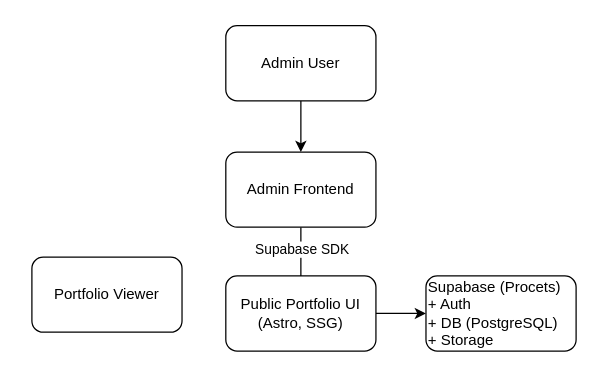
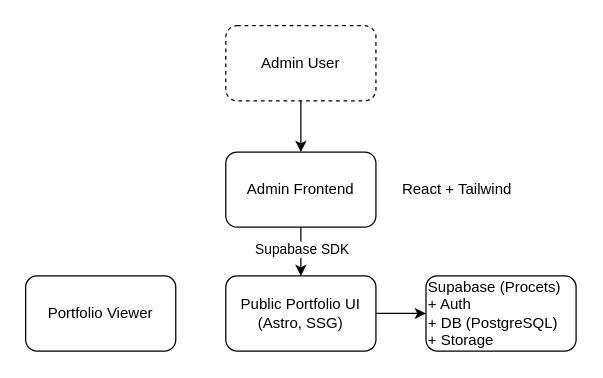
  <mxCell id="0" />
  <mxCell id="1" parent="0" />
  <mxCell id="2" value="" style="edgeStyle=orthogonalEdgeStyle;rounded=0;orthogonalLoop=1;jettySize=auto;html=1;" edge="1" parent="1" source="3" target="6"><mxGeometry relative="1" as="geometry" /></mxCell>
- <mxCell id="3" value="Admin User" style="rounded=1;whiteSpace=wrap;html=1;" vertex="1" parent="1"><mxGeometry x="180" y="20" width="120" height="60" as="geometry" /></mxCell>
- <mxCell id="4" value="" style="edgeStyle=orthogonalEdgeStyle;rounded=0;orthogonalLoop=1;jettySize=auto;html=1;endArrow=none;" edge="1" parent="1" source="6" target="9"><mxGeometry relative="1" as="geometry" /></mxCell>
+ <mxCell id="3" value="Admin User" style="rounded=1;whiteSpace=wrap;html=1;dashed=1;" vertex="1" parent="1"><mxGeometry x="180" y="20" width="120" height="60" as="geometry" /></mxCell>
+ <mxCell id="4" value="" style="edgeStyle=orthogonalEdgeStyle;rounded=0;orthogonalLoop=1;jettySize=auto;html=1;" edge="1" parent="1" source="6" target="9"><mxGeometry relative="1" as="geometry" /></mxCell>
  <mxCell id="5" value="Supabase SDK" style="edgeLabel;html=1;align=center;verticalAlign=middle;resizable=0;points=[];" vertex="1" connectable="0" parent="4"><mxGeometry x="-0.158" relative="1" as="geometry"><mxPoint as="offset" /></mxGeometry></mxCell>
  <mxCell id="6" value="Admin Frontend" style="rounded=1;whiteSpace=wrap;html=1;" vertex="1" parent="1"><mxGeometry x="180" y="121" width="120" height="60" as="geometry" /></mxCell>
+ <mxCell id="7" value="React + Tailwind" style="text;html=1;align=center;verticalAlign=middle;whiteSpace=wrap;rounded=0;" vertex="1" parent="1"><mxGeometry x="320" y="136" width="90" height="30" as="geometry" /></mxCell>
  <mxCell id="8" value="" style="edgeStyle=orthogonalEdgeStyle;rounded=0;orthogonalLoop=1;jettySize=auto;html=1;" edge="1" parent="1" source="9" target="10"><mxGeometry relative="1" as="geometry" /></mxCell>
  <mxCell id="9" value="Public Portfolio UI (Astro, SSG)" style="rounded=1;whiteSpace=wrap;html=1;" vertex="1" parent="1"><mxGeometry x="180" y="220" width="120" height="60" as="geometry" /></mxCell>
  <mxCell id="10" value="Supabase (Procets)&lt;div&gt;+ Auth&lt;/div&gt;&lt;div&gt;+ DB (PostgreSQL)&lt;/div&gt;&lt;div&gt;+ Storage&lt;/div&gt;" style="rounded=1;whiteSpace=wrap;html=1;align=left;" vertex="1" parent="1"><mxGeometry x="340" y="220" width="120" height="60" as="geometry" /></mxCell>
- <mxCell id="11" value="Portfolio Viewer" style="rounded=1;whiteSpace=wrap;html=1;align=center;" vertex="1" parent="1"><mxGeometry x="25" y="205" width="120" height="60" as="geometry" /></mxCell>
+ <mxCell id="11" value="Portfolio Viewer" style="rounded=1;whiteSpace=wrap;html=1;align=center;" vertex="1" parent="1"><mxGeometry x="20" y="220" width="120" height="60" as="geometry" /></mxCell>
